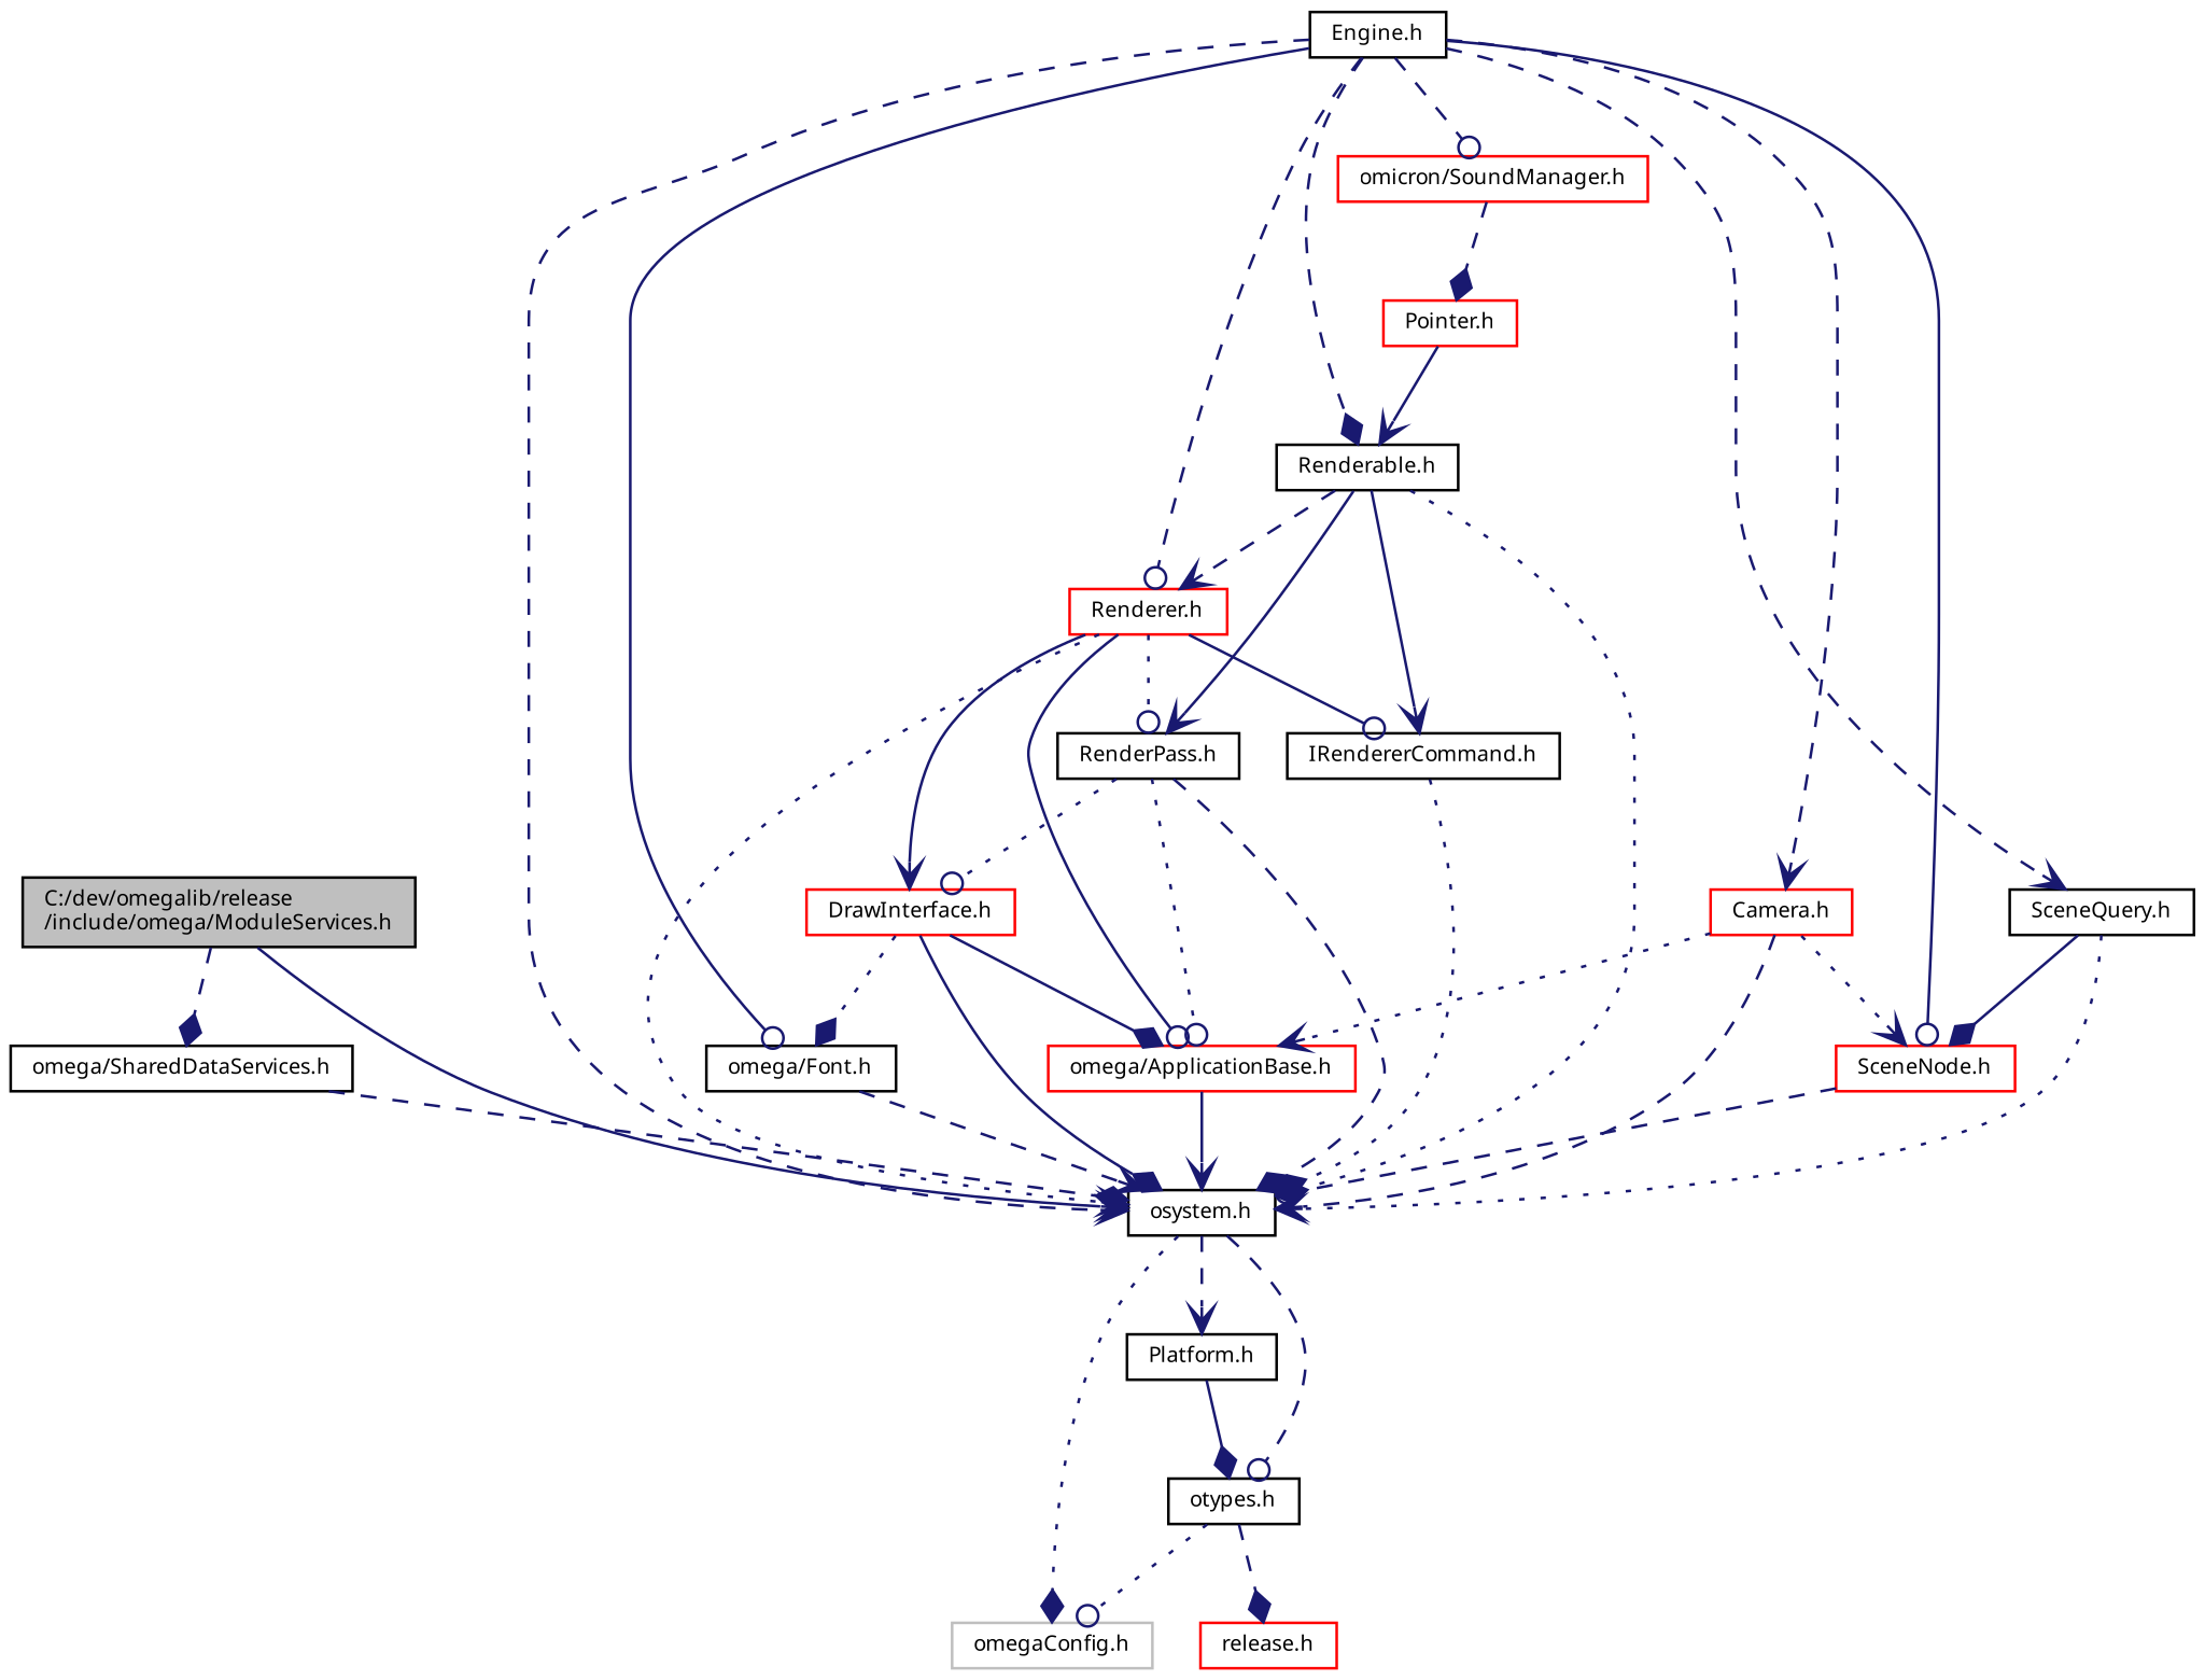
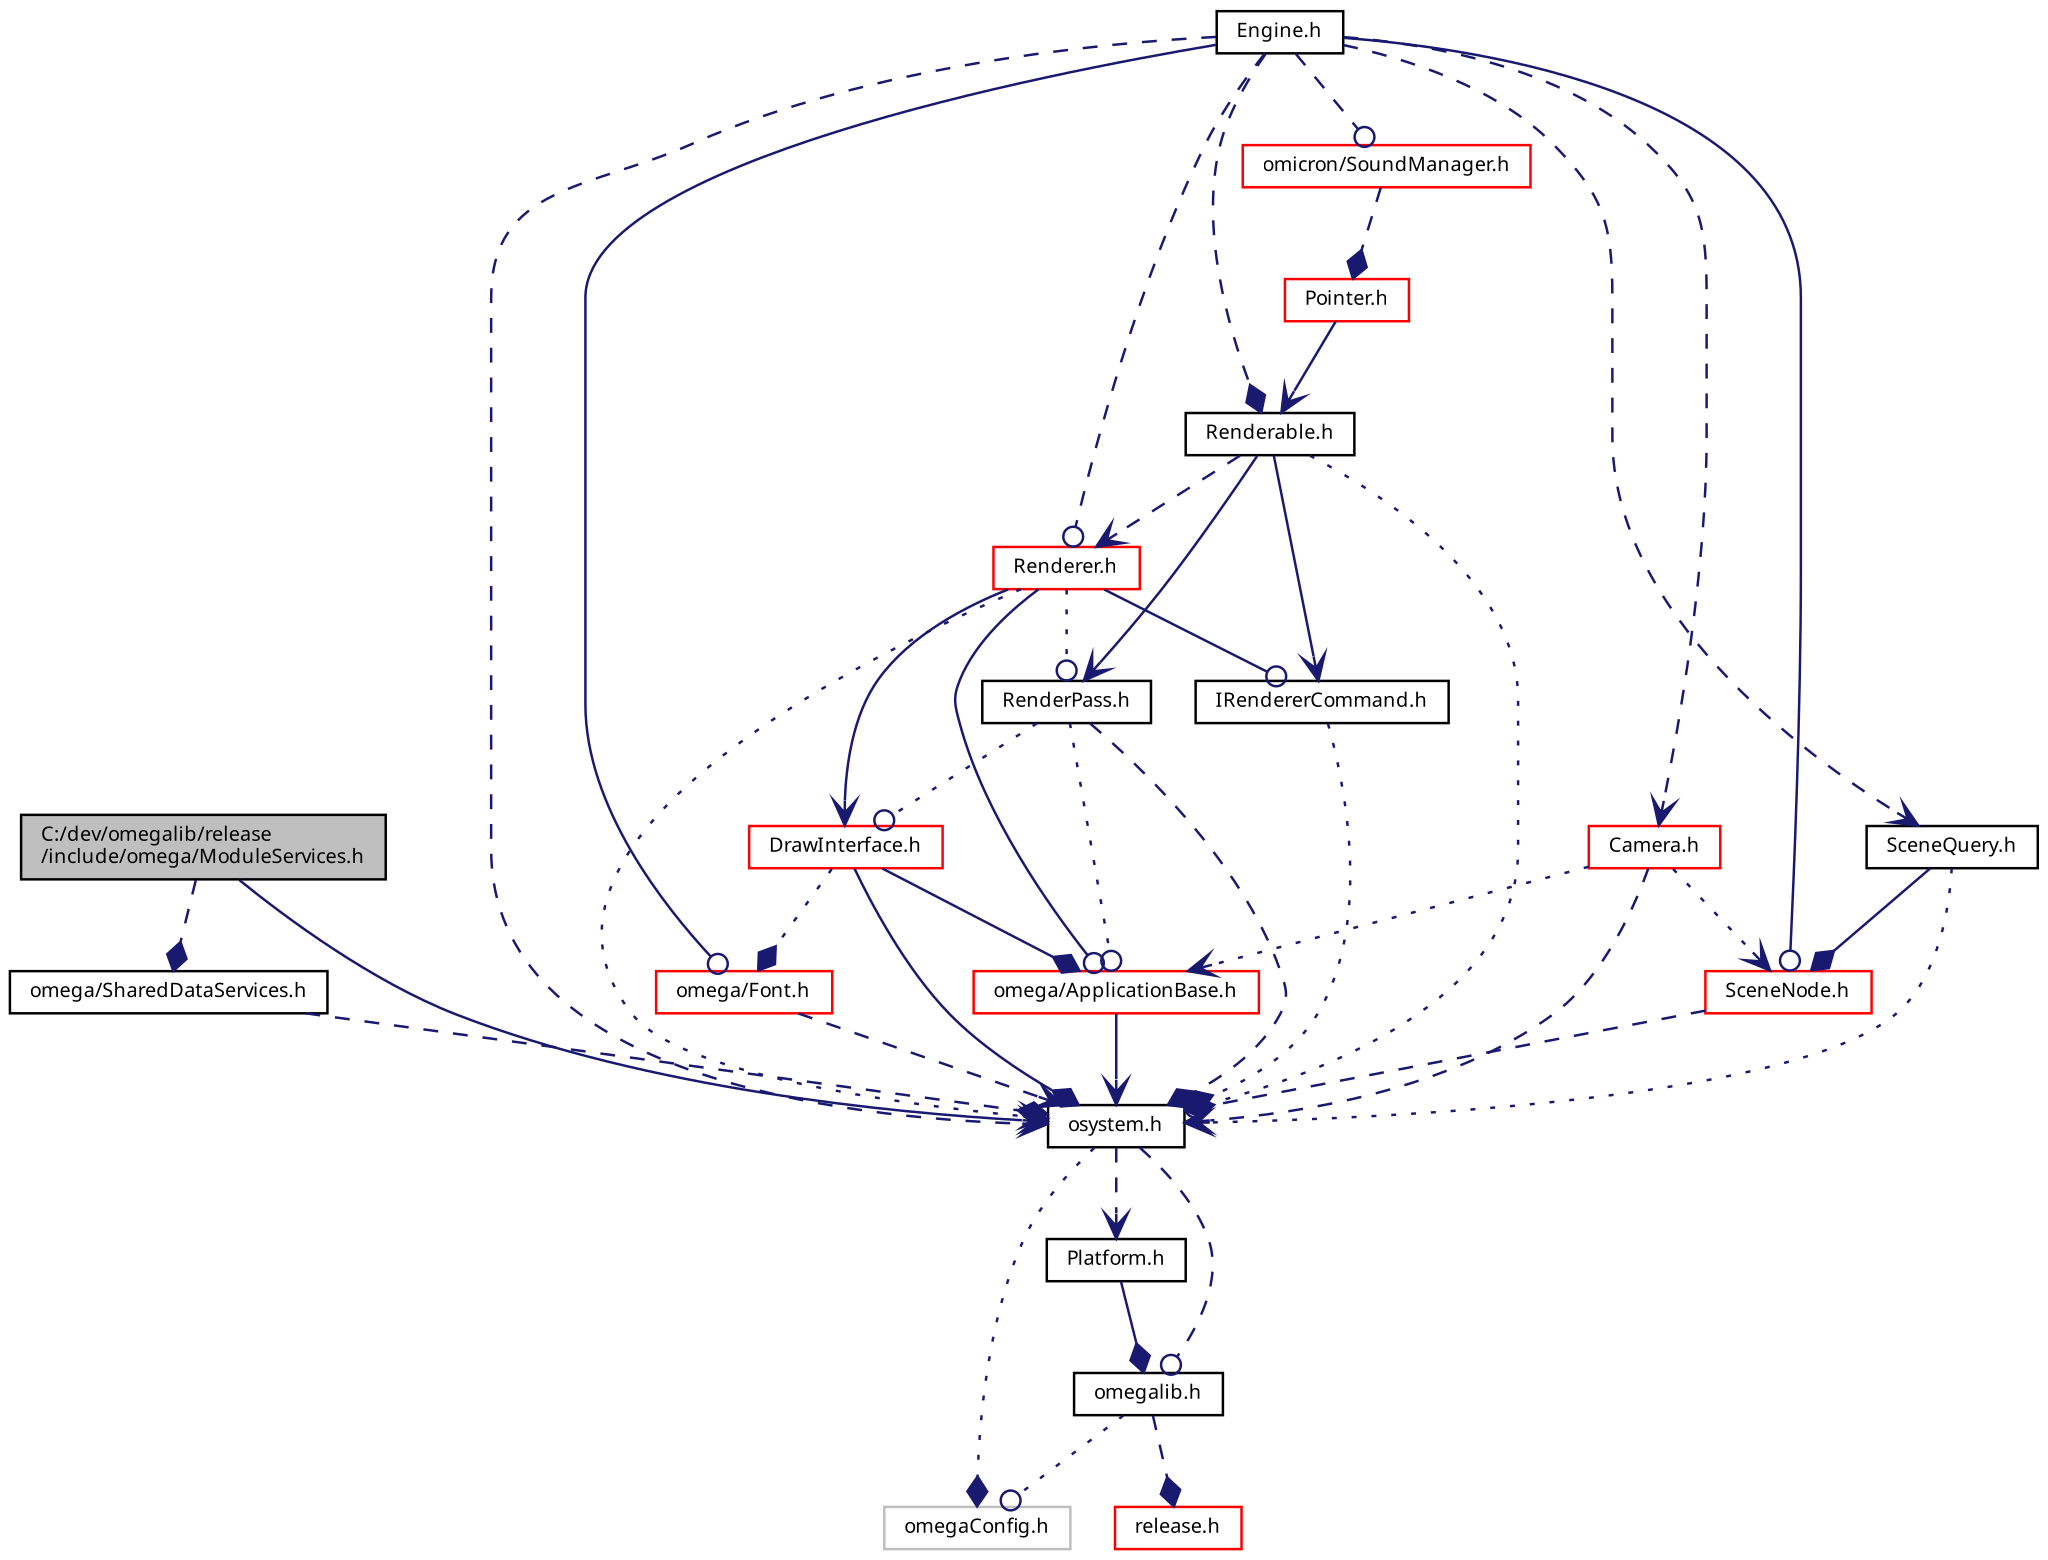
  digraph {
    node [color=black fontname="FreeSans.ttf" fontsize=8 shape=record]
    edge [arrowhead=vee color=midnightblue fontname="FreeSans.ttf" fontsize=8 labelfontname="FreeSans.ttf" labelfontsize=8 style=dashed]
    n1 [fillcolor=grey75 fontcolor=black height=0.2 label="C:/dev/omegalib/release\l/include/omega/ModuleServices.h" style=filled width=0.4]
    n2 [height=0.2 label="osystem.h" width=0.4]
    n3 [height=0.2 label="omega/SharedDataServices.h" width=0.4]
    n4 [color=grey75 height=0.2 label="omegaConfig.h" width=0.4]
-   n5 [height=0.2 label="otypes.h" width=0.4]
+   n5 [height=0.2 label="omegalib.h" width=0.4]
    n6 [height=0.2 label="Platform.h" width=0.4]
    n7 [height=0.2 label="Engine.h" width=0.4]
    n8 [color=red height=0.2 label="Renderer.h" width=0.4]
-   n9 [height=0.2 label="omega/Font.h" width=0.4]
+   n9 [color=red height=0.2 label="omega/Font.h" width=0.4]
    n10 [color=red height=0.2 label="SceneNode.h" width=0.4]
    n11 [height=0.2 label="Renderable.h" width=0.4]
    n12 [height=0.2 label="SceneQuery.h" width=0.4]
    n13 [color=red height=0.2 label="Camera.h" width=0.4]
    n14 [color=red height=0.2 label="omicron/SoundManager.h" width=0.4]
    n15 [color=red height=0.2 label="release.h" width=0.4]
    n16 [height=0.2 label="IRendererCommand.h" width=0.4]
    n17 [color=red height=0.2 label="DrawInterface.h" width=0.4]
    n18 [color=red height=0.2 label="omega/ApplicationBase.h" width=0.4]
    n19 [height=0.2 label="RenderPass.h" width=0.4]
    n20 [color=red height=0.2 label="Pointer.h" width=0.4]
    n1 -> n2 [style=solid]
    n1 -> n3 [arrowhead=diamond]
    n2 -> n4 [arrowhead=diamond style=dotted]
    n2 -> n5 [arrowhead=odot]
    n2 -> n6
    n3 -> n2 [arrowhead=diamond]
    n5 -> n4 [arrowhead=odot style=dotted]
    n5 -> n15 [arrowhead=diamond]
    n6 -> n5 [arrowhead=diamond style=solid]
    n7 -> n2
    n7 -> n8 [arrowhead=odot]
    n7 -> n9 [arrowhead=odot style=solid]
    n7 -> n10 [arrowhead=odot style=solid]
    n7 -> n11 [arrowhead=diamond]
    n7 -> n12
    n7 -> n13
    n7 -> n14 [arrowhead=odot]
    n8 -> n2 [style=dotted]
    n8 -> n16 [arrowhead=odot style=solid]
    n8 -> n17 [style=solid]
    n8 -> n18 [arrowhead=odot style=solid]
    n8 -> n19 [arrowhead=odot style=dotted]
    n9 -> n2
    n10 -> n2 [arrowhead=diamond]
    n11 -> n2 [arrowhead=odot style=dotted]
    n11 -> n8
    n11 -> n16 [style=solid]
    n11 -> n19 [style=solid]
    n12 -> n2 [style=dotted]
    n12 -> n10 [arrowhead=diamond style=solid]
    n13 -> n2
    n13 -> n10 [style=dotted]
    n13 -> n18 [style=dotted]
    n14 -> n20 [arrowhead=diamond]
    n16 -> n2 [arrowhead=diamond style=dotted]
    n17 -> n2 [arrowhead=diamond style=solid]
    n17 -> n9 [arrowhead=diamond style=dotted]
    n17 -> n18 [arrowhead=diamond style=solid]
    n18 -> n2 [style=solid]
    n19 -> n2 [arrowhead=diamond]
    n19 -> n17 [arrowhead=odot style=dotted]
    n19 -> n18 [arrowhead=odot style=dotted]
    n20 -> n11 [style=solid]
  }
